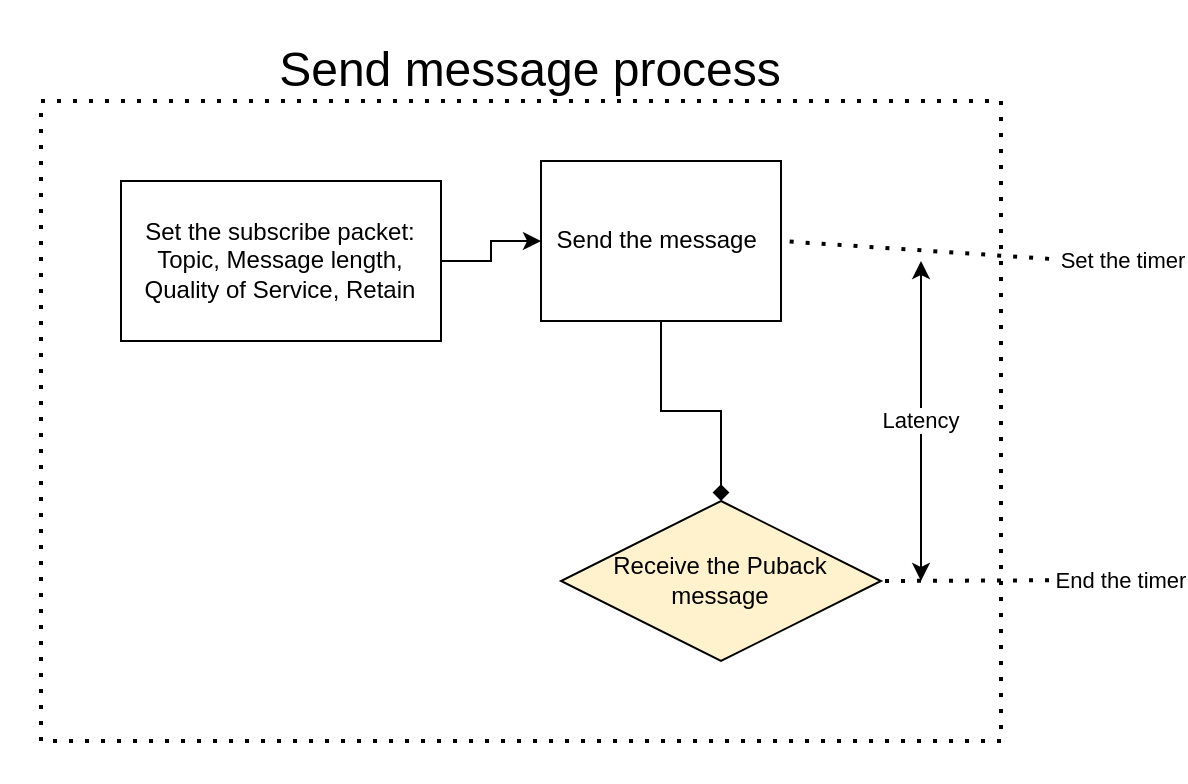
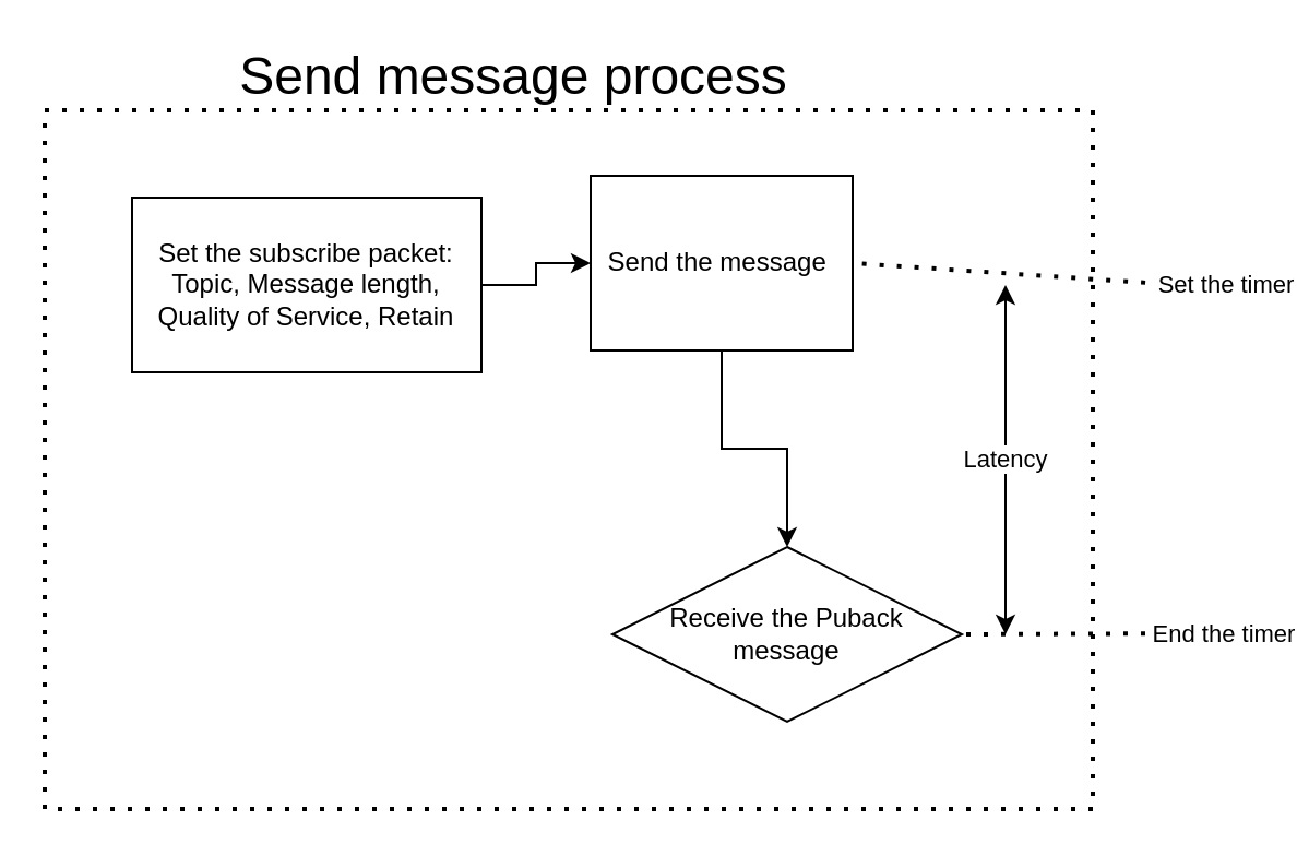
  <mxCell id="0" />
  <mxCell id="1" parent="0" />
  <mxCell id="2" value="" style="edgeStyle=orthogonalEdgeStyle;rounded=0;orthogonalLoop=1;jettySize=auto;html=1;" edge="1" parent="1" source="3" target="5"><mxGeometry relative="1" as="geometry" /></mxCell>
  <mxCell id="3" value="Set the subscribe packet: Topic, Message length, Quality of Service, Retain" style="rounded=0;whiteSpace=wrap;html=1;" vertex="1" parent="1"><mxGeometry x="60" y="90" width="160" height="80" as="geometry" /></mxCell>
- <mxCell id="4" value="" style="edgeStyle=orthogonalEdgeStyle;rounded=0;orthogonalLoop=1;jettySize=auto;html=1;endArrow=diamond;" edge="1" parent="1" source="5" target="6"><mxGeometry relative="1" as="geometry" /></mxCell>
+ <mxCell id="4" value="" style="edgeStyle=orthogonalEdgeStyle;rounded=0;orthogonalLoop=1;jettySize=auto;html=1;" edge="1" parent="1" source="5" target="6"><mxGeometry relative="1" as="geometry" /></mxCell>
  <mxCell id="5" value="Send the message&amp;nbsp;" style="rounded=0;whiteSpace=wrap;html=1;" vertex="1" parent="1"><mxGeometry x="270" y="80" width="120" height="80" as="geometry" /></mxCell>
- <mxCell id="6" value="Receive the Puback message" style="rhombus;whiteSpace=wrap;html=1;rounded=0;fillColor=#fff2cc;" vertex="1" parent="1"><mxGeometry x="280" y="250" width="160" height="80" as="geometry" /></mxCell>
+ <mxCell id="6" value="Receive the Puback message" style="rhombus;whiteSpace=wrap;html=1;rounded=0;" vertex="1" parent="1"><mxGeometry x="280" y="250" width="160" height="80" as="geometry" /></mxCell>
  <mxCell id="7" value="Latency" style="endArrow=classic;startArrow=classic;html=1;rounded=0;" edge="1" parent="1"><mxGeometry width="50" height="50" relative="1" as="geometry"><mxPoint x="460" y="290" as="sourcePoint" /><mxPoint x="460" y="130" as="targetPoint" /><Array as="points"><mxPoint x="460" y="290" /><mxPoint x="460" y="210" /><mxPoint x="460" y="130" /></Array></mxGeometry></mxCell>
  <mxCell id="8" value="" style="endArrow=none;dashed=1;html=1;dashPattern=1 3;strokeWidth=2;rounded=0;" edge="1" parent="1"><mxGeometry width="50" height="50" relative="1" as="geometry"><mxPoint x="500" y="370" as="sourcePoint" /><mxPoint x="500" y="370" as="targetPoint" /><Array as="points"><mxPoint x="20" y="370" /><mxPoint x="20" y="50" /><mxPoint x="500" y="50" /></Array></mxGeometry></mxCell>
- <mxCell id="9" value="&lt;font style=&quot;font-size: 24px;&quot;&gt;Send message process&lt;/font&gt;" style="text;html=1;strokeColor=none;fillColor=none;align=center;verticalAlign=middle;whiteSpace=wrap;rounded=0;" vertex="1" parent="1"><mxGeometry x="130" y="20" width="270" height="30" as="geometry" /></mxCell>
+ <mxCell id="9" value="&lt;font style=&quot;font-size: 24px;&quot;&gt;Send message process&lt;/font&gt;" style="text;html=1;strokeColor=none;fillColor=none;align=center;verticalAlign=middle;whiteSpace=wrap;rounded=0;" vertex="1" parent="1"><mxGeometry x="100" y="20" width="270" height="30" as="geometry" /></mxCell>
  <mxCell id="10" value="Set the timer" style="endArrow=none;dashed=1;html=1;dashPattern=1 3;strokeWidth=2;rounded=0;entryX=1;entryY=0.5;entryDx=0;entryDy=0;" edge="1" parent="1" target="5"><mxGeometry x="-1" y="-20" width="50" height="50" relative="1" as="geometry"><mxPoint x="540" y="130" as="sourcePoint" /><mxPoint x="460" y="130" as="targetPoint" /><mxPoint x="20" y="20" as="offset" /></mxGeometry></mxCell>
  <mxCell id="11" value="End the timer" style="endArrow=none;dashed=1;html=1;dashPattern=1 3;strokeWidth=2;rounded=0;entryX=1;entryY=0.5;entryDx=0;entryDy=0;" edge="1" parent="1" target="6"><mxGeometry x="-1" y="-20" width="50" height="50" relative="1" as="geometry"><mxPoint x="540" y="289.57" as="sourcePoint" /><mxPoint x="460" y="289.57" as="targetPoint" /><mxPoint x="20" y="20" as="offset" /></mxGeometry></mxCell>
